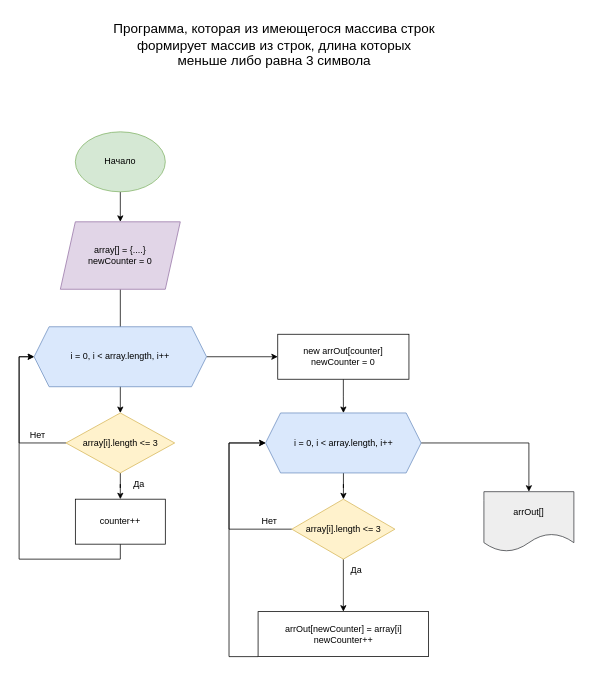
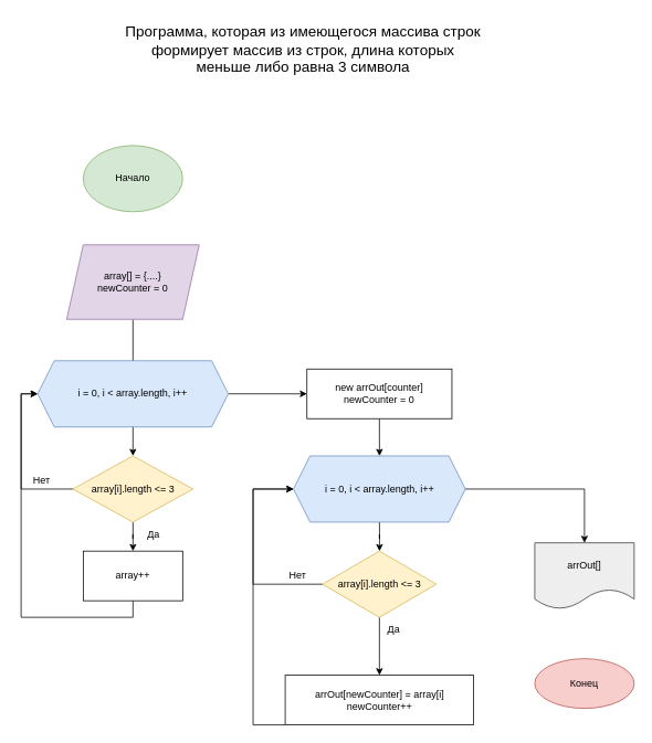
  <mxCell id="0" />
  <mxCell id="1" parent="0" />
- <mxCell id="2" value="" style="edgeStyle=orthogonalEdgeStyle;rounded=0;orthogonalLoop=1;jettySize=auto;html=1;" parent="1" source="3" target="5" edge="1"><mxGeometry relative="1" as="geometry" /></mxCell>
  <mxCell id="3" value="Начало" style="ellipse;whiteSpace=wrap;html=1;fillColor=#d5e8d4;strokeColor=#82b366;" parent="1" vertex="1"><mxGeometry x="100" y="175" width="120" height="80" as="geometry" /></mxCell>
  <mxCell id="4" value="" style="edgeStyle=orthogonalEdgeStyle;rounded=0;orthogonalLoop=1;jettySize=auto;html=1;" edge="1" parent="1" source="5" target="10"><mxGeometry relative="1" as="geometry" /></mxCell>
  <mxCell id="5" value="array[] = {....}&lt;br&gt;newCounter = 0" style="shape=parallelogram;perimeter=parallelogramPerimeter;whiteSpace=wrap;html=1;fixedSize=1;fillColor=#e1d5e7;strokeColor=#9673a6;" parent="1" vertex="1"><mxGeometry x="80" y="295" width="160" height="90" as="geometry" /></mxCell>
+ <mxCell id="6" value="Конец" style="ellipse;whiteSpace=wrap;html=1;fillColor=#f8cecc;strokeColor=#b85450;" parent="1" vertex="1"><mxGeometry x="645" y="795" width="120" height="60" as="geometry" /></mxCell>
  <mxCell id="7" value="Программа, которая из имеющегося массива строк &lt;br&gt;формирует массив из строк, длина которых &lt;br&gt;меньше либо равна 3 символа&lt;br&gt;" style="text;html=1;align=center;verticalAlign=middle;resizable=0;points=[];autosize=1;strokeColor=none;fillColor=none;strokeWidth=3;fontSize=18;" parent="1" vertex="1"><mxGeometry x="140" y="20" width="450" height="80" as="geometry" /></mxCell>
  <mxCell id="8" value="" style="edgeStyle=orthogonalEdgeStyle;rounded=0;orthogonalLoop=1;jettySize=auto;html=1;" edge="1" parent="1" source="10" target="15"><mxGeometry relative="1" as="geometry" /></mxCell>
  <mxCell id="9" style="edgeStyle=orthogonalEdgeStyle;rounded=0;orthogonalLoop=1;jettySize=auto;html=1;entryX=0;entryY=0.5;entryDx=0;entryDy=0;exitX=0;exitY=0.5;exitDx=0;exitDy=0;" edge="1" parent="1" source="10" target="13"><mxGeometry relative="1" as="geometry"><mxPoint x="45" y="515" as="targetPoint" /><Array as="points"><mxPoint x="25" y="590" /><mxPoint x="25" y="475" /></Array></mxGeometry></mxCell>
  <mxCell id="10" value="array[i].length &amp;lt;= 3" style="rhombus;whiteSpace=wrap;html=1;fillColor=#fff2cc;strokeColor=#d6b656;" vertex="1" parent="1"><mxGeometry x="87.5" y="550" width="145" height="80" as="geometry" /></mxCell>
  <mxCell id="11" value="Нет" style="text;html=1;strokeColor=none;fillColor=none;align=center;verticalAlign=middle;whiteSpace=wrap;rounded=0;" vertex="1" parent="1"><mxGeometry x="20" y="565" width="60" height="30" as="geometry" /></mxCell>
  <mxCell id="12" value="" style="edgeStyle=orthogonalEdgeStyle;rounded=0;orthogonalLoop=1;jettySize=auto;html=1;" edge="1" parent="1" source="13" target="18"><mxGeometry relative="1" as="geometry" /></mxCell>
  <mxCell id="13" value="i = 0, i &amp;lt; array.length, i++" style="shape=hexagon;perimeter=hexagonPerimeter2;whiteSpace=wrap;html=1;fixedSize=1;fillColor=#dae8fc;strokeColor=#6c8ebf;" vertex="1" parent="1"><mxGeometry x="45" y="435" width="230" height="80" as="geometry" /></mxCell>
  <mxCell id="14" style="edgeStyle=orthogonalEdgeStyle;rounded=0;orthogonalLoop=1;jettySize=auto;html=1;entryX=0;entryY=0.5;entryDx=0;entryDy=0;" edge="1" parent="1" source="15" target="13"><mxGeometry relative="1" as="geometry"><Array as="points"><mxPoint x="160" y="745" /><mxPoint x="25" y="745" /><mxPoint x="25" y="475" /></Array></mxGeometry></mxCell>
- <mxCell id="15" value="counter++" style="whiteSpace=wrap;html=1;" vertex="1" parent="1"><mxGeometry x="100" y="665" width="120" height="60" as="geometry" /></mxCell>
+ <mxCell id="15" value="array++" style="whiteSpace=wrap;html=1;" vertex="1" parent="1"><mxGeometry x="100" y="665" width="120" height="60" as="geometry" /></mxCell>
  <mxCell id="16" value="Да" style="text;html=1;strokeColor=none;fillColor=none;align=center;verticalAlign=middle;whiteSpace=wrap;rounded=0;" vertex="1" parent="1"><mxGeometry x="155" y="630" width="60" height="30" as="geometry" /></mxCell>
  <mxCell id="17" value="" style="edgeStyle=orthogonalEdgeStyle;rounded=0;orthogonalLoop=1;jettySize=auto;html=1;" edge="1" parent="1" source="18" target="21"><mxGeometry relative="1" as="geometry" /></mxCell>
  <mxCell id="18" value="new arrOut[counter]&lt;br&gt;newCounter = 0" style="whiteSpace=wrap;html=1;" vertex="1" parent="1"><mxGeometry x="370" y="445" width="175" height="60" as="geometry" /></mxCell>
  <mxCell id="19" value="" style="edgeStyle=orthogonalEdgeStyle;rounded=0;orthogonalLoop=1;jettySize=auto;html=1;" edge="1" parent="1" source="21" target="24"><mxGeometry relative="1" as="geometry" /></mxCell>
  <mxCell id="20" value="" style="edgeStyle=orthogonalEdgeStyle;rounded=0;orthogonalLoop=1;jettySize=auto;html=1;" edge="1" parent="1" source="21" target="29"><mxGeometry relative="1" as="geometry" /></mxCell>
  <mxCell id="21" value="i = 0, i &amp;lt; array.length, i++" style="shape=hexagon;perimeter=hexagonPerimeter2;whiteSpace=wrap;html=1;fixedSize=1;fillColor=#dae8fc;strokeColor=#6c8ebf;" vertex="1" parent="1"><mxGeometry x="353.75" y="550" width="207.5" height="80" as="geometry" /></mxCell>
  <mxCell id="22" value="" style="edgeStyle=orthogonalEdgeStyle;rounded=0;orthogonalLoop=1;jettySize=auto;html=1;" edge="1" parent="1" source="24" target="27"><mxGeometry relative="1" as="geometry" /></mxCell>
  <mxCell id="23" style="edgeStyle=orthogonalEdgeStyle;rounded=0;orthogonalLoop=1;jettySize=auto;html=1;exitX=0;exitY=0.5;exitDx=0;exitDy=0;entryX=0;entryY=0.5;entryDx=0;entryDy=0;" edge="1" parent="1" source="24" target="21"><mxGeometry relative="1" as="geometry"><Array as="points"><mxPoint x="305" y="705" /><mxPoint x="305" y="590" /></Array></mxGeometry></mxCell>
  <mxCell id="24" value="array[i].length &amp;lt;= 3" style="rhombus;whiteSpace=wrap;html=1;fillColor=#fff2cc;strokeColor=#d6b656;" vertex="1" parent="1"><mxGeometry x="388.75" y="665" width="137.5" height="80" as="geometry" /></mxCell>
  <mxCell id="25" value="Нет" style="text;html=1;strokeColor=none;fillColor=none;align=center;verticalAlign=middle;whiteSpace=wrap;rounded=0;" vertex="1" parent="1"><mxGeometry x="328.75" y="680" width="60" height="30" as="geometry" /></mxCell>
  <mxCell id="26" style="edgeStyle=orthogonalEdgeStyle;rounded=0;orthogonalLoop=1;jettySize=auto;html=1;entryX=0;entryY=0.5;entryDx=0;entryDy=0;" edge="1" parent="1" source="27" target="21"><mxGeometry relative="1" as="geometry"><Array as="points"><mxPoint x="458" y="875" /><mxPoint x="305" y="875" /><mxPoint x="305" y="590" /></Array></mxGeometry></mxCell>
  <mxCell id="27" value="arrOut[newCounter] = array[i]&lt;br&gt;newCounter++" style="whiteSpace=wrap;html=1;" vertex="1" parent="1"><mxGeometry x="343.75" y="815" width="227.5" height="60" as="geometry" /></mxCell>
  <mxCell id="28" value="Да" style="text;html=1;strokeColor=none;fillColor=none;align=center;verticalAlign=middle;whiteSpace=wrap;rounded=0;" vertex="1" parent="1"><mxGeometry x="445" y="745" width="60" height="30" as="geometry" /></mxCell>
  <mxCell id="29" value="arrOut[]" style="shape=document;whiteSpace=wrap;html=1;boundedLbl=1;fillColor=#eeeeee;strokeColor=#36393d;" vertex="1" parent="1"><mxGeometry x="645" y="655" width="120" height="80" as="geometry" /></mxCell>
